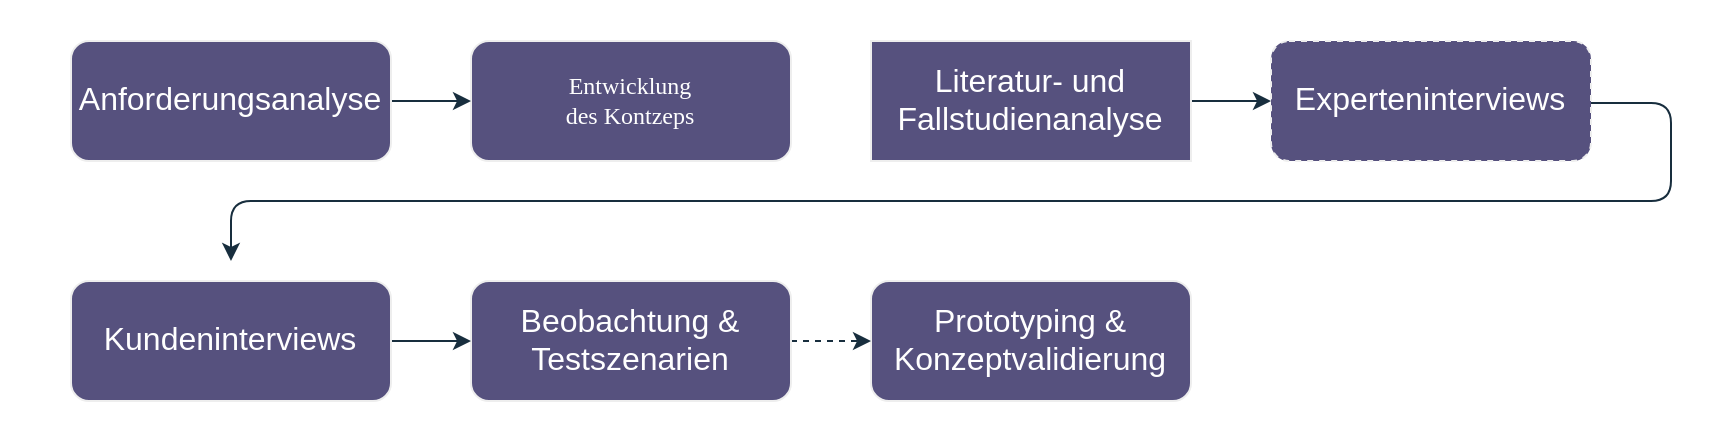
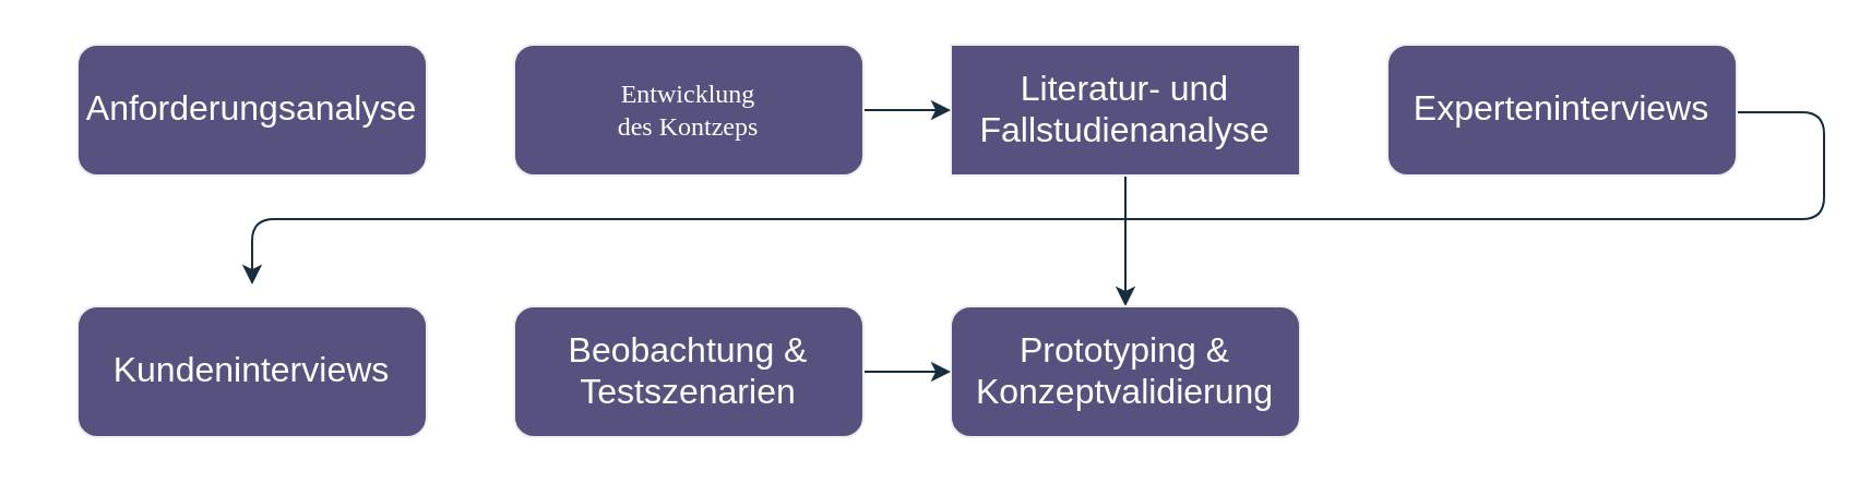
  <mxCell id="0" />
  <mxCell id="1" parent="0" />
- <mxCell id="2" value="" style="edgeStyle=orthogonalEdgeStyle;rounded=1;orthogonalLoop=1;jettySize=auto;html=1;labelBackgroundColor=none;strokeColor=#182E3E;fontColor=default;" edge="1" parent="1" source="3" target="14"><mxGeometry relative="1" as="geometry" /></mxCell>
+ <mxCell id="2" value="" style="edgeStyle=orthogonalEdgeStyle;rounded=1;orthogonalLoop=1;jettySize=auto;html=1;labelBackgroundColor=none;strokeColor=#182E3E;fontColor=default;" edge="1" parent="1" source="3" target="8"><mxGeometry relative="1" as="geometry" /></mxCell>
  <mxCell id="3" value="&lt;blockquote&gt;&lt;font face=&quot;Helvetica&quot;&gt;&lt;span style=&quot;font-size:12.0pt;line-height:115%;&lt;br/&gt;font-family:&amp;quot;Times New Roman&amp;quot;,serif;mso-fareast-font-family:&amp;quot;Times New Roman&amp;quot;;&lt;br/&gt;mso-font-kerning:0pt;mso-ligatures:none;mso-ansi-language:DE;mso-fareast-language:&lt;br/&gt;DE;mso-bidi-language:AR-SA&quot;&gt;Literatur- und Fallstudienanalyse&lt;/span&gt;&lt;/font&gt;&lt;/blockquote&gt;" style="whiteSpace=wrap;html=1;labelBackgroundColor=none;fillColor=#56517E;strokeColor=#EEEEEE;fontColor=#FFFFFF;rounded=0;" vertex="1" parent="1"><mxGeometry x="420" y="20" width="160" height="60" as="geometry" /></mxCell>
+ <mxCell id="4" value="" style="edgeStyle=orthogonalEdgeStyle;rounded=1;orthogonalLoop=1;jettySize=auto;html=1;labelBackgroundColor=none;strokeColor=#182E3E;fontColor=default;" edge="1" parent="1" source="5" target="3"><mxGeometry relative="1" as="geometry" /></mxCell>
  <mxCell id="5" value="&lt;blockquote&gt;&lt;font face=&quot;Georgia&quot;&gt;Entwicklung des Kontzeps&lt;/font&gt;&lt;/blockquote&gt;" style="rounded=1;whiteSpace=wrap;html=1;labelBackgroundColor=none;fillColor=#56517E;strokeColor=#EEEEEE;fontColor=#FFFFFF;" vertex="1" parent="1"><mxGeometry x="220" y="20" width="160" height="60" as="geometry" /></mxCell>
- <mxCell id="6" value="" style="edgeStyle=orthogonalEdgeStyle;rounded=1;orthogonalLoop=1;jettySize=auto;html=1;labelBackgroundColor=none;strokeColor=#182E3E;fontColor=default;" edge="1" parent="1" source="7" target="5"><mxGeometry relative="1" as="geometry" /></mxCell>
  <mxCell id="7" value="&lt;blockquote&gt;&lt;span style=&quot;font-size:12.0pt;line-height:115%;&lt;br/&gt;font-family:&amp;quot;Times New Roman&amp;quot;,serif;mso-fareast-font-family:&amp;quot;Times New Roman&amp;quot;;&lt;br/&gt;mso-font-kerning:0pt;mso-ligatures:none;mso-ansi-language:DE;mso-fareast-language:&lt;br/&gt;DE;mso-bidi-language:AR-SA&quot;&gt;Anforderungsanalyse&lt;/span&gt;&lt;/blockquote&gt;" style="rounded=1;whiteSpace=wrap;html=1;labelBackgroundColor=none;fillColor=#56517E;strokeColor=#EEEEEE;fontColor=#FFFFFF;" vertex="1" parent="1"><mxGeometry x="20" y="20" width="160" height="60" as="geometry" /></mxCell>
  <mxCell id="8" value="&lt;span style=&quot;font-size:12.0pt;line-height:115%;&lt;br/&gt;font-family:&amp;quot;Times New Roman&amp;quot;,serif;mso-fareast-font-family:&amp;quot;Times New Roman&amp;quot;;&lt;br/&gt;mso-font-kerning:0pt;mso-ligatures:none;mso-ansi-language:DE;mso-fareast-language:&lt;br/&gt;DE;mso-bidi-language:AR-SA&quot;&gt;Prototyping &amp;amp; Konzeptvalidierung&lt;/span&gt;" style="rounded=1;whiteSpace=wrap;html=1;labelBackgroundColor=none;fillColor=#56517E;strokeColor=#EEEEEE;fontColor=#FFFFFF;" vertex="1" parent="1"><mxGeometry x="420" y="140" width="160" height="60" as="geometry" /></mxCell>
- <mxCell id="9" value="" style="edgeStyle=orthogonalEdgeStyle;rounded=1;orthogonalLoop=1;jettySize=auto;html=1;labelBackgroundColor=none;strokeColor=#182E3E;fontColor=default;dashed=1;" edge="1" parent="1" source="10" target="8"><mxGeometry relative="1" as="geometry" /></mxCell>
+ <mxCell id="9" value="" style="edgeStyle=orthogonalEdgeStyle;rounded=1;orthogonalLoop=1;jettySize=auto;html=1;labelBackgroundColor=none;strokeColor=#182E3E;fontColor=default;" edge="1" parent="1" source="10" target="8"><mxGeometry relative="1" as="geometry" /></mxCell>
  <mxCell id="10" value="&lt;span style=&quot;font-size:12.0pt;line-height:115%;&lt;br/&gt;font-family:&amp;quot;Times New Roman&amp;quot;,serif;mso-fareast-font-family:&amp;quot;Times New Roman&amp;quot;;&lt;br/&gt;mso-font-kerning:0pt;mso-ligatures:none;mso-ansi-language:DE;mso-fareast-language:&lt;br/&gt;DE;mso-bidi-language:AR-SA&quot;&gt;Beobachtung &amp;amp; Testszenarien&lt;/span&gt;" style="rounded=1;whiteSpace=wrap;html=1;labelBackgroundColor=none;fillColor=#56517E;strokeColor=#EEEEEE;fontColor=#FFFFFF;" vertex="1" parent="1"><mxGeometry x="220" y="140" width="160" height="60" as="geometry" /></mxCell>
- <mxCell id="11" value="" style="edgeStyle=orthogonalEdgeStyle;rounded=1;orthogonalLoop=1;jettySize=auto;html=1;labelBackgroundColor=none;strokeColor=#182E3E;fontColor=default;" edge="1" parent="1" source="12" target="10"><mxGeometry relative="1" as="geometry" /></mxCell>
  <mxCell id="12" value="&lt;span style=&quot;font-size:12.0pt;line-height:115%;&lt;br/&gt;font-family:&amp;quot;Times New Roman&amp;quot;,serif;mso-fareast-font-family:&amp;quot;Times New Roman&amp;quot;;&lt;br/&gt;mso-font-kerning:0pt;mso-ligatures:none;mso-ansi-language:DE;mso-fareast-language:&lt;br/&gt;DE;mso-bidi-language:AR-SA&quot;&gt;Kundeninterviews&lt;/span&gt;" style="rounded=1;whiteSpace=wrap;html=1;labelBackgroundColor=none;fillColor=#56517E;strokeColor=#EEEEEE;fontColor=#FFFFFF;" vertex="1" parent="1"><mxGeometry x="20" y="140" width="160" height="60" as="geometry" /></mxCell>
  <mxCell id="13" value="" style="edgeStyle=orthogonalEdgeStyle;rounded=1;orthogonalLoop=1;jettySize=auto;html=1;labelBackgroundColor=none;strokeColor=#182E3E;fontColor=default;" edge="1" parent="1" source="14"><mxGeometry relative="1" as="geometry"><mxPoint x="100" y="130" as="targetPoint" /><Array as="points"><mxPoint x="820" y="51" /><mxPoint x="820" y="100" /></Array></mxGeometry></mxCell>
- <mxCell id="14" value="&lt;span style=&quot;font-size:12.0pt;line-height:115%;&lt;br/&gt;font-family:&amp;quot;Times New Roman&amp;quot;,serif;mso-fareast-font-family:&amp;quot;Times New Roman&amp;quot;;&lt;br/&gt;mso-font-kerning:0pt;mso-ligatures:none;mso-ansi-language:DE;mso-fareast-language:&lt;br/&gt;DE;mso-bidi-language:AR-SA&quot;&gt;Experteninterviews&lt;/span&gt;" style="rounded=1;whiteSpace=wrap;html=1;labelBackgroundColor=none;fillColor=#56517E;strokeColor=#EEEEEE;fontColor=#FFFFFF;dashed=1;" vertex="1" parent="1"><mxGeometry x="620" y="20" width="160" height="60" as="geometry" /></mxCell>
+ <mxCell id="14" value="&lt;span style=&quot;font-size:12.0pt;line-height:115%;&lt;br/&gt;font-family:&amp;quot;Times New Roman&amp;quot;,serif;mso-fareast-font-family:&amp;quot;Times New Roman&amp;quot;;&lt;br/&gt;mso-font-kerning:0pt;mso-ligatures:none;mso-ansi-language:DE;mso-fareast-language:&lt;br/&gt;DE;mso-bidi-language:AR-SA&quot;&gt;Experteninterviews&lt;/span&gt;" style="rounded=1;whiteSpace=wrap;html=1;labelBackgroundColor=none;fillColor=#56517E;strokeColor=#EEEEEE;fontColor=#FFFFFF;" vertex="1" parent="1"><mxGeometry x="620" y="20" width="160" height="60" as="geometry" /></mxCell>
